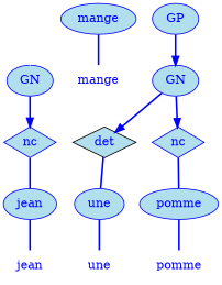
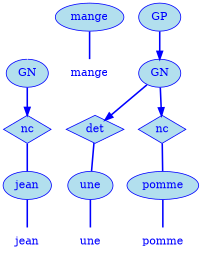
  digraph {
    node [fillcolor=lightblue2 fontcolor=blue shape=plaintext color=blue style=filled]
    edge [arrowhead=none color=blue fontcolor=blue minlen=1 style=bold]
    n1 [height=0.50 label=jean width=0.75 color="" style=""]
    n2 [height=0.50 label=jean shape=ellipse width=0.86]
    n3 [height=0.50 label=nc shape=diamond width=0.75]
    n4 [arrowhead=doubleoctagon height=0.50 label=GN width=0.75 shape=""]
    n5 [height=0.50 label=mange width=0.86 color="" style=""]
    n6 [height=0.50 label=mange shape=ellipse width=1.22]
    n7 [height=0.50 label=une width=0.75 color="" style=""]
    n8 [height=0.50 label=une shape=ellipse width=0.81]
-   n9 [color=black height=0.50 label=det shape=diamond width=0.75]
+   n9 [height=0.50 label=det shape=diamond width=0.75]
    n10 [height=0.50 label=pomme width=0.92 color="" style=""]
    n11 [height=0.50 label=pomme shape=ellipse width=1.28]
    n12 [height=0.50 label=nc shape=diamond width=0.75]
    n13 [arrowhead=doubleoctagon height=0.50 label=GN width=0.75 shape=""]
    n14 [arrowhead=doubleoctagon height=0.50 label=GP width=0.75 shape=""]
    "mc1s1_chk0#chunk#empty" [color=white fillcolor=white fontcolor=white height=0.06 shape=point width=0.06 style=""]
    n2 -> n1
    n3 -> n2
    n4 -> n3 [shape=normal arrowhead=""]
    n6 -> n5
    n8 -> n7
    n9 -> n8
    n11 -> n10
    n12 -> n11
    n13 -> n9 [shape=normal arrowhead=""]
    n13 -> n12 [shape=normal arrowhead=""]
    n14 -> n13 [shape=normal arrowhead=""]
    "mc1s1_chk0#chunk#empty" -> n4 [color=white fontcolor=white shape=none arrowhead="" style=""]
  }
